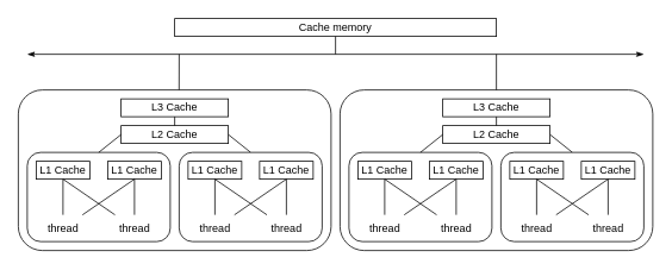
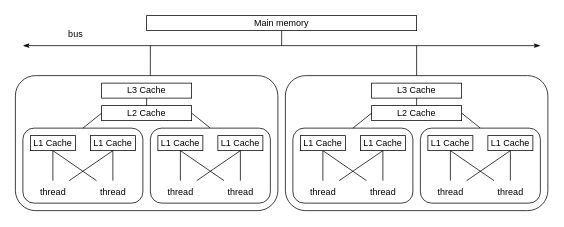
  <mxCell id="0" />
  <mxCell id="1" parent="0" />
- <mxCell id="2" value="Cache memory" style="whiteSpace=wrap;html=1;" vertex="1" parent="1"><mxGeometry x="195" y="20" width="360" height="20" as="geometry" /></mxCell>
+ <mxCell id="2" value="Main memory" style="whiteSpace=wrap;html=1;" vertex="1" parent="1"><mxGeometry x="195" y="20" width="360" height="20" as="geometry" /></mxCell>
  <mxCell id="3" value="" style="endArrow=classicThin;html=1;rounded=0;endFill=1;startArrow=classicThin;startFill=1;" edge="1" parent="1"><mxGeometry width="50" height="50" relative="1" as="geometry"><mxPoint x="30" y="60" as="sourcePoint" /><mxPoint x="720" y="60" as="targetPoint" /></mxGeometry></mxCell>
  <mxCell id="4" value="" style="endArrow=none;html=1;rounded=0;exitX=0.5;exitY=1;exitDx=0;exitDy=0;" edge="1" parent="1" source="2"><mxGeometry width="50" height="50" relative="1" as="geometry"><mxPoint x="220" y="70" as="sourcePoint" /><mxPoint x="375" y="60" as="targetPoint" /></mxGeometry></mxCell>
+ <mxCell id="5" value="&lt;div&gt;bus&lt;/div&gt;" style="text;html=1;align=center;verticalAlign=middle;resizable=0;points=[];autosize=1;strokeColor=none;fillColor=none;" vertex="1" parent="1"><mxGeometry x="80" y="30" width="40" height="30" as="geometry" /></mxCell>
  <mxCell id="6" value="" style="group" vertex="1" connectable="0" parent="1"><mxGeometry x="20" y="100" width="350" height="180" as="geometry" /></mxCell>
  <mxCell id="7" value="" style="rounded=1;whiteSpace=wrap;html=1;" vertex="1" parent="6"><mxGeometry width="350" height="180" as="geometry" /></mxCell>
  <mxCell id="8" value="" style="rounded=1;whiteSpace=wrap;html=1;" vertex="1" parent="6"><mxGeometry x="10" y="70" width="160" height="100" as="geometry" /></mxCell>
  <mxCell id="9" value="" style="group;shadow=0;" vertex="1" connectable="0" parent="6"><mxGeometry x="20" y="80" width="140" height="90" as="geometry" /></mxCell>
  <mxCell id="10" value="thread" style="text;html=1;align=center;verticalAlign=middle;resizable=0;points=[];autosize=1;strokeColor=none;fillColor=none;movable=0;rotatable=0;deletable=0;editable=0;locked=1;connectable=0;" vertex="1" parent="9"><mxGeometry y="60" width="60" height="30" as="geometry" /></mxCell>
  <mxCell id="11" value="thread" style="text;html=1;align=center;verticalAlign=middle;resizable=0;points=[];autosize=1;strokeColor=none;fillColor=none;movable=0;rotatable=0;deletable=0;editable=0;locked=1;connectable=0;" vertex="1" parent="9"><mxGeometry x="80" y="60" width="60" height="30" as="geometry" /></mxCell>
  <mxCell id="12" value="" style="group;shadow=0;" vertex="1" connectable="0" parent="9"><mxGeometry width="140" height="20" as="geometry" /></mxCell>
  <mxCell id="13" value="L1 Cache" style="rounded=0;whiteSpace=wrap;html=1;movable=1;resizable=1;rotatable=1;deletable=1;editable=1;locked=0;connectable=1;shadow=0;" vertex="1" parent="12"><mxGeometry width="60" height="20" as="geometry" /></mxCell>
  <mxCell id="14" value="L1 Cache" style="rounded=0;whiteSpace=wrap;html=1;movable=1;resizable=1;rotatable=1;deletable=1;editable=1;locked=0;connectable=1;shadow=0;" vertex="1" parent="12"><mxGeometry x="80" width="60" height="20" as="geometry" /></mxCell>
  <mxCell id="15" style="rounded=0;orthogonalLoop=1;jettySize=auto;html=1;endArrow=none;endFill=0;exitX=0.5;exitY=1;exitDx=0;exitDy=0;movable=1;resizable=1;rotatable=1;deletable=1;editable=1;locked=0;connectable=1;shadow=0;" edge="1" parent="9" source="13" target="10"><mxGeometry relative="1" as="geometry"><mxPoint x="40" y="30" as="sourcePoint" /><mxPoint x="90" y="52" as="targetPoint" /></mxGeometry></mxCell>
  <mxCell id="16" style="rounded=0;orthogonalLoop=1;jettySize=auto;html=1;endArrow=none;endFill=0;exitX=0.5;exitY=1;exitDx=0;exitDy=0;movable=1;resizable=1;rotatable=1;deletable=1;editable=1;locked=0;connectable=1;shadow=0;" edge="1" parent="9" source="13" target="11"><mxGeometry relative="1" as="geometry" /></mxCell>
  <mxCell id="17" style="rounded=0;orthogonalLoop=1;jettySize=auto;html=1;endArrow=none;endFill=0;exitX=0.5;exitY=1;exitDx=0;exitDy=0;movable=1;resizable=1;rotatable=1;deletable=1;editable=1;locked=0;connectable=1;shadow=0;" edge="1" parent="9" source="14" target="10"><mxGeometry relative="1" as="geometry"><mxPoint x="67" y="30" as="sourcePoint" /><mxPoint x="128" y="53" as="targetPoint" /></mxGeometry></mxCell>
  <mxCell id="18" style="rounded=0;orthogonalLoop=1;jettySize=auto;html=1;endArrow=none;endFill=0;exitX=0.5;exitY=1;exitDx=0;exitDy=0;movable=1;resizable=1;rotatable=1;deletable=1;editable=1;locked=0;connectable=1;shadow=0;" edge="1" parent="9" source="14" target="11"><mxGeometry relative="1" as="geometry"><mxPoint x="120" y="30" as="sourcePoint" /><mxPoint x="70" y="52" as="targetPoint" /></mxGeometry></mxCell>
  <mxCell id="19" style="rounded=0;orthogonalLoop=1;jettySize=auto;html=1;exitX=0.5;exitY=0;exitDx=0;exitDy=0;entryX=1;entryY=0.5;entryDx=0;entryDy=0;endArrow=none;endFill=0;" edge="1" parent="6" source="20" target="31"><mxGeometry relative="1" as="geometry" /></mxCell>
  <mxCell id="20" value="" style="rounded=1;whiteSpace=wrap;html=1;" vertex="1" parent="6"><mxGeometry x="180" y="70" width="160" height="100" as="geometry" /></mxCell>
  <mxCell id="21" value="" style="group;shadow=0;" vertex="1" connectable="0" parent="6"><mxGeometry x="190" y="80" width="140" height="90" as="geometry" /></mxCell>
  <mxCell id="22" value="thread" style="text;html=1;align=center;verticalAlign=middle;resizable=0;points=[];autosize=1;strokeColor=none;fillColor=none;movable=0;rotatable=0;deletable=0;editable=0;locked=1;connectable=0;" vertex="1" parent="21"><mxGeometry y="60" width="60" height="30" as="geometry" /></mxCell>
  <mxCell id="23" value="thread" style="text;html=1;align=center;verticalAlign=middle;resizable=0;points=[];autosize=1;strokeColor=none;fillColor=none;movable=0;rotatable=0;deletable=0;editable=0;locked=1;connectable=0;" vertex="1" parent="21"><mxGeometry x="80" y="60" width="60" height="30" as="geometry" /></mxCell>
  <mxCell id="24" value="" style="group;shadow=0;" vertex="1" connectable="0" parent="21"><mxGeometry width="140" height="20" as="geometry" /></mxCell>
  <mxCell id="25" value="L1 Cache" style="rounded=0;whiteSpace=wrap;html=1;movable=1;resizable=1;rotatable=1;deletable=1;editable=1;locked=0;connectable=1;shadow=0;" vertex="1" parent="24"><mxGeometry width="60" height="20" as="geometry" /></mxCell>
  <mxCell id="26" value="L1 Cache" style="rounded=0;whiteSpace=wrap;html=1;movable=1;resizable=1;rotatable=1;deletable=1;editable=1;locked=0;connectable=1;shadow=0;" vertex="1" parent="24"><mxGeometry x="80" width="60" height="20" as="geometry" /></mxCell>
  <mxCell id="27" style="rounded=0;orthogonalLoop=1;jettySize=auto;html=1;endArrow=none;endFill=0;exitX=0.5;exitY=1;exitDx=0;exitDy=0;movable=1;resizable=1;rotatable=1;deletable=1;editable=1;locked=0;connectable=1;shadow=0;" edge="1" parent="21" source="25" target="22"><mxGeometry relative="1" as="geometry"><mxPoint x="40" y="30" as="sourcePoint" /><mxPoint x="90" y="52" as="targetPoint" /></mxGeometry></mxCell>
  <mxCell id="28" style="rounded=0;orthogonalLoop=1;jettySize=auto;html=1;endArrow=none;endFill=0;exitX=0.5;exitY=1;exitDx=0;exitDy=0;movable=1;resizable=1;rotatable=1;deletable=1;editable=1;locked=0;connectable=1;shadow=0;" edge="1" parent="21" source="25" target="23"><mxGeometry relative="1" as="geometry" /></mxCell>
  <mxCell id="29" style="rounded=0;orthogonalLoop=1;jettySize=auto;html=1;endArrow=none;endFill=0;exitX=0.5;exitY=1;exitDx=0;exitDy=0;movable=1;resizable=1;rotatable=1;deletable=1;editable=1;locked=0;connectable=1;shadow=0;" edge="1" parent="21" source="26" target="22"><mxGeometry relative="1" as="geometry"><mxPoint x="67" y="30" as="sourcePoint" /><mxPoint x="128" y="53" as="targetPoint" /></mxGeometry></mxCell>
  <mxCell id="30" style="rounded=0;orthogonalLoop=1;jettySize=auto;html=1;endArrow=none;endFill=0;exitX=0.5;exitY=1;exitDx=0;exitDy=0;movable=1;resizable=1;rotatable=1;deletable=1;editable=1;locked=0;connectable=1;shadow=0;" edge="1" parent="21" source="26" target="23"><mxGeometry relative="1" as="geometry"><mxPoint x="120" y="30" as="sourcePoint" /><mxPoint x="70" y="52" as="targetPoint" /></mxGeometry></mxCell>
  <mxCell id="31" value="&lt;div&gt;L2 Cache&lt;/div&gt;" style="rounded=0;whiteSpace=wrap;html=1;" vertex="1" parent="6"><mxGeometry x="115" y="40" width="120" height="20" as="geometry" /></mxCell>
  <mxCell id="32" value="&lt;div&gt;L3 Cache&lt;/div&gt;" style="rounded=0;whiteSpace=wrap;html=1;" vertex="1" parent="6"><mxGeometry x="115" y="10" width="120" height="20" as="geometry" /></mxCell>
  <mxCell id="33" style="rounded=0;orthogonalLoop=1;jettySize=auto;html=1;exitX=0;exitY=0.5;exitDx=0;exitDy=0;entryX=0.5;entryY=0;entryDx=0;entryDy=0;endArrow=none;endFill=0;" edge="1" parent="6" source="31" target="8"><mxGeometry relative="1" as="geometry"><mxPoint x="270" y="80" as="sourcePoint" /><mxPoint x="245" y="60" as="targetPoint" /></mxGeometry></mxCell>
  <mxCell id="34" style="rounded=0;orthogonalLoop=1;jettySize=auto;html=1;exitX=0.5;exitY=0;exitDx=0;exitDy=0;entryX=0.5;entryY=1;entryDx=0;entryDy=0;endArrow=none;endFill=0;" edge="1" parent="6" source="31" target="32"><mxGeometry relative="1" as="geometry"><mxPoint x="270" y="80" as="sourcePoint" /><mxPoint x="245" y="60" as="targetPoint" /></mxGeometry></mxCell>
  <mxCell id="35" value="" style="group" vertex="1" connectable="0" parent="1"><mxGeometry x="380" y="100" width="350" height="180" as="geometry" /></mxCell>
  <mxCell id="36" value="" style="rounded=1;whiteSpace=wrap;html=1;" vertex="1" parent="35"><mxGeometry width="350" height="180" as="geometry" /></mxCell>
  <mxCell id="37" value="" style="rounded=1;whiteSpace=wrap;html=1;" vertex="1" parent="35"><mxGeometry x="10" y="70" width="160" height="100" as="geometry" /></mxCell>
  <mxCell id="38" value="" style="group;shadow=0;" vertex="1" connectable="0" parent="35"><mxGeometry x="20" y="80" width="140" height="90" as="geometry" /></mxCell>
  <mxCell id="39" value="thread" style="text;html=1;align=center;verticalAlign=middle;resizable=0;points=[];autosize=1;strokeColor=none;fillColor=none;movable=0;rotatable=0;deletable=0;editable=0;locked=1;connectable=0;" vertex="1" parent="38"><mxGeometry y="60" width="60" height="30" as="geometry" /></mxCell>
  <mxCell id="40" value="thread" style="text;html=1;align=center;verticalAlign=middle;resizable=0;points=[];autosize=1;strokeColor=none;fillColor=none;movable=0;rotatable=0;deletable=0;editable=0;locked=1;connectable=0;" vertex="1" parent="38"><mxGeometry x="80" y="60" width="60" height="30" as="geometry" /></mxCell>
  <mxCell id="41" value="" style="group;shadow=0;" vertex="1" connectable="0" parent="38"><mxGeometry width="140" height="20" as="geometry" /></mxCell>
  <mxCell id="42" value="L1 Cache" style="rounded=0;whiteSpace=wrap;html=1;movable=1;resizable=1;rotatable=1;deletable=1;editable=1;locked=0;connectable=1;shadow=0;" vertex="1" parent="41"><mxGeometry width="60" height="20" as="geometry" /></mxCell>
  <mxCell id="43" value="L1 Cache" style="rounded=0;whiteSpace=wrap;html=1;movable=1;resizable=1;rotatable=1;deletable=1;editable=1;locked=0;connectable=1;shadow=0;" vertex="1" parent="41"><mxGeometry x="80" width="60" height="20" as="geometry" /></mxCell>
  <mxCell id="44" style="rounded=0;orthogonalLoop=1;jettySize=auto;html=1;endArrow=none;endFill=0;exitX=0.5;exitY=1;exitDx=0;exitDy=0;movable=1;resizable=1;rotatable=1;deletable=1;editable=1;locked=0;connectable=1;shadow=0;" edge="1" parent="38" source="42" target="39"><mxGeometry relative="1" as="geometry"><mxPoint x="40" y="30" as="sourcePoint" /><mxPoint x="90" y="52" as="targetPoint" /></mxGeometry></mxCell>
  <mxCell id="45" style="rounded=0;orthogonalLoop=1;jettySize=auto;html=1;endArrow=none;endFill=0;exitX=0.5;exitY=1;exitDx=0;exitDy=0;movable=1;resizable=1;rotatable=1;deletable=1;editable=1;locked=0;connectable=1;shadow=0;" edge="1" parent="38" source="42" target="40"><mxGeometry relative="1" as="geometry" /></mxCell>
  <mxCell id="46" style="rounded=0;orthogonalLoop=1;jettySize=auto;html=1;endArrow=none;endFill=0;exitX=0.5;exitY=1;exitDx=0;exitDy=0;movable=1;resizable=1;rotatable=1;deletable=1;editable=1;locked=0;connectable=1;shadow=0;" edge="1" parent="38" source="43" target="39"><mxGeometry relative="1" as="geometry"><mxPoint x="67" y="30" as="sourcePoint" /><mxPoint x="128" y="53" as="targetPoint" /></mxGeometry></mxCell>
  <mxCell id="47" style="rounded=0;orthogonalLoop=1;jettySize=auto;html=1;endArrow=none;endFill=0;exitX=0.5;exitY=1;exitDx=0;exitDy=0;movable=1;resizable=1;rotatable=1;deletable=1;editable=1;locked=0;connectable=1;shadow=0;" edge="1" parent="38" source="43" target="40"><mxGeometry relative="1" as="geometry"><mxPoint x="120" y="30" as="sourcePoint" /><mxPoint x="70" y="52" as="targetPoint" /></mxGeometry></mxCell>
  <mxCell id="48" style="rounded=0;orthogonalLoop=1;jettySize=auto;html=1;exitX=0.5;exitY=0;exitDx=0;exitDy=0;entryX=1;entryY=0.5;entryDx=0;entryDy=0;endArrow=none;endFill=0;" edge="1" parent="35" source="49" target="60"><mxGeometry relative="1" as="geometry" /></mxCell>
  <mxCell id="49" value="" style="rounded=1;whiteSpace=wrap;html=1;" vertex="1" parent="35"><mxGeometry x="180" y="70" width="160" height="100" as="geometry" /></mxCell>
  <mxCell id="50" value="" style="group;shadow=0;" vertex="1" connectable="0" parent="35"><mxGeometry x="190" y="80" width="140" height="90" as="geometry" /></mxCell>
  <mxCell id="51" value="thread" style="text;html=1;align=center;verticalAlign=middle;resizable=0;points=[];autosize=1;strokeColor=none;fillColor=none;movable=0;rotatable=0;deletable=0;editable=0;locked=1;connectable=0;" vertex="1" parent="50"><mxGeometry y="60" width="60" height="30" as="geometry" /></mxCell>
  <mxCell id="52" value="thread" style="text;html=1;align=center;verticalAlign=middle;resizable=0;points=[];autosize=1;strokeColor=none;fillColor=none;movable=0;rotatable=0;deletable=0;editable=0;locked=1;connectable=0;" vertex="1" parent="50"><mxGeometry x="80" y="60" width="60" height="30" as="geometry" /></mxCell>
  <mxCell id="53" value="" style="group;shadow=0;" vertex="1" connectable="0" parent="50"><mxGeometry width="140" height="20" as="geometry" /></mxCell>
  <mxCell id="54" value="L1 Cache" style="rounded=0;whiteSpace=wrap;html=1;movable=1;resizable=1;rotatable=1;deletable=1;editable=1;locked=0;connectable=1;shadow=0;" vertex="1" parent="53"><mxGeometry width="60" height="20" as="geometry" /></mxCell>
  <mxCell id="55" value="L1 Cache" style="rounded=0;whiteSpace=wrap;html=1;movable=1;resizable=1;rotatable=1;deletable=1;editable=1;locked=0;connectable=1;shadow=0;" vertex="1" parent="53"><mxGeometry x="80" width="60" height="20" as="geometry" /></mxCell>
  <mxCell id="56" style="rounded=0;orthogonalLoop=1;jettySize=auto;html=1;endArrow=none;endFill=0;exitX=0.5;exitY=1;exitDx=0;exitDy=0;movable=1;resizable=1;rotatable=1;deletable=1;editable=1;locked=0;connectable=1;shadow=0;" edge="1" parent="50" source="54" target="51"><mxGeometry relative="1" as="geometry"><mxPoint x="40" y="30" as="sourcePoint" /><mxPoint x="90" y="52" as="targetPoint" /></mxGeometry></mxCell>
  <mxCell id="57" style="rounded=0;orthogonalLoop=1;jettySize=auto;html=1;endArrow=none;endFill=0;exitX=0.5;exitY=1;exitDx=0;exitDy=0;movable=1;resizable=1;rotatable=1;deletable=1;editable=1;locked=0;connectable=1;shadow=0;" edge="1" parent="50" source="54" target="52"><mxGeometry relative="1" as="geometry" /></mxCell>
  <mxCell id="58" style="rounded=0;orthogonalLoop=1;jettySize=auto;html=1;endArrow=none;endFill=0;exitX=0.5;exitY=1;exitDx=0;exitDy=0;movable=1;resizable=1;rotatable=1;deletable=1;editable=1;locked=0;connectable=1;shadow=0;" edge="1" parent="50" source="55" target="51"><mxGeometry relative="1" as="geometry"><mxPoint x="67" y="30" as="sourcePoint" /><mxPoint x="128" y="53" as="targetPoint" /></mxGeometry></mxCell>
  <mxCell id="59" style="rounded=0;orthogonalLoop=1;jettySize=auto;html=1;endArrow=none;endFill=0;exitX=0.5;exitY=1;exitDx=0;exitDy=0;movable=1;resizable=1;rotatable=1;deletable=1;editable=1;locked=0;connectable=1;shadow=0;" edge="1" parent="50" source="55" target="52"><mxGeometry relative="1" as="geometry"><mxPoint x="120" y="30" as="sourcePoint" /><mxPoint x="70" y="52" as="targetPoint" /></mxGeometry></mxCell>
  <mxCell id="60" value="&lt;div&gt;L2 Cache&lt;/div&gt;" style="rounded=0;whiteSpace=wrap;html=1;" vertex="1" parent="35"><mxGeometry x="115" y="40" width="120" height="20" as="geometry" /></mxCell>
  <mxCell id="61" value="&lt;div&gt;L3 Cache&lt;/div&gt;" style="rounded=0;whiteSpace=wrap;html=1;" vertex="1" parent="35"><mxGeometry x="115" y="10" width="120" height="20" as="geometry" /></mxCell>
  <mxCell id="62" style="rounded=0;orthogonalLoop=1;jettySize=auto;html=1;exitX=0;exitY=0.5;exitDx=0;exitDy=0;entryX=0.5;entryY=0;entryDx=0;entryDy=0;endArrow=none;endFill=0;" edge="1" parent="35" source="60" target="37"><mxGeometry relative="1" as="geometry"><mxPoint x="270" y="80" as="sourcePoint" /><mxPoint x="245" y="60" as="targetPoint" /></mxGeometry></mxCell>
  <mxCell id="63" style="rounded=0;orthogonalLoop=1;jettySize=auto;html=1;exitX=0.5;exitY=0;exitDx=0;exitDy=0;entryX=0.5;entryY=1;entryDx=0;entryDy=0;endArrow=none;endFill=0;" edge="1" parent="35" source="60" target="61"><mxGeometry relative="1" as="geometry"><mxPoint x="270" y="80" as="sourcePoint" /><mxPoint x="245" y="60" as="targetPoint" /></mxGeometry></mxCell>
  <mxCell id="64" value="" style="endArrow=none;html=1;rounded=0;entryX=0.514;entryY=0;entryDx=0;entryDy=0;entryPerimeter=0;" edge="1" parent="1" target="7"><mxGeometry width="50" height="50" relative="1" as="geometry"><mxPoint x="200" y="60" as="sourcePoint" /><mxPoint x="385" y="70" as="targetPoint" /></mxGeometry></mxCell>
  <mxCell id="65" value="" style="endArrow=none;html=1;rounded=0;entryX=0.514;entryY=0;entryDx=0;entryDy=0;entryPerimeter=0;" edge="1" parent="1"><mxGeometry width="50" height="50" relative="1" as="geometry"><mxPoint x="555" y="60" as="sourcePoint" /><mxPoint x="555" y="100" as="targetPoint" /></mxGeometry></mxCell>
